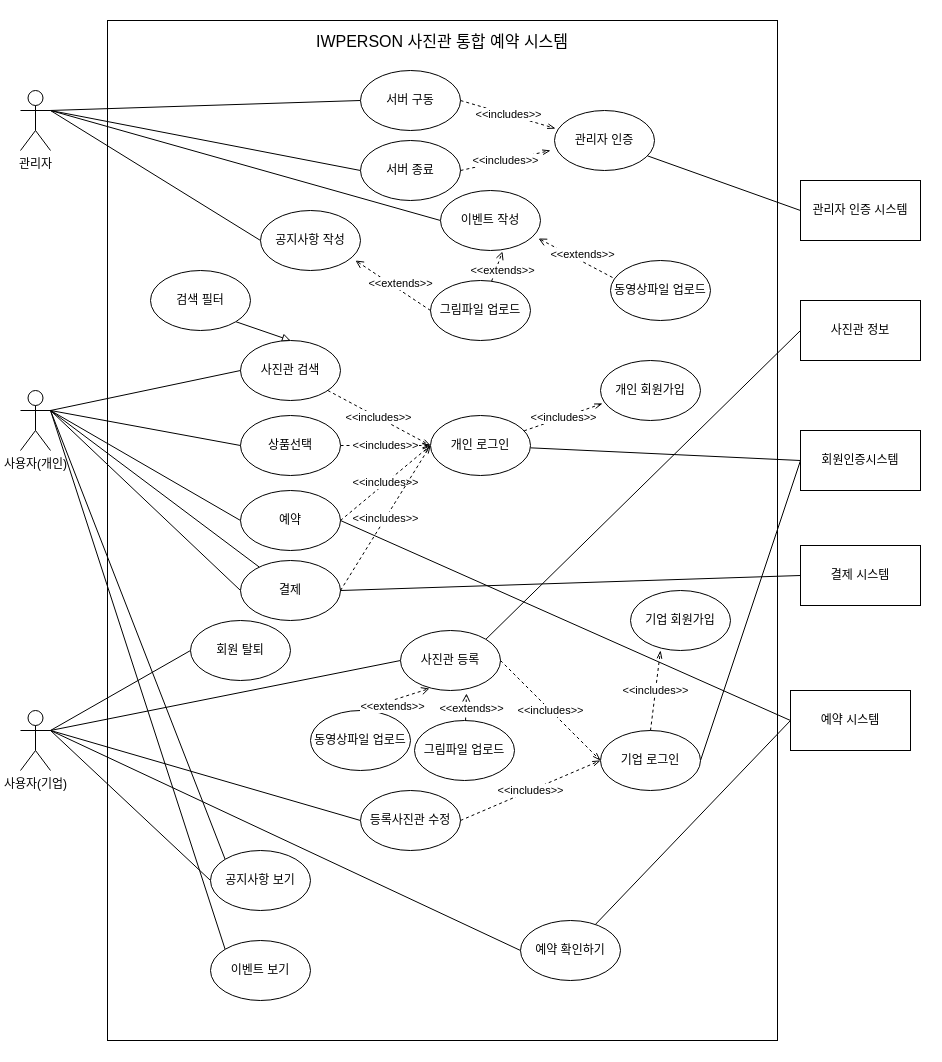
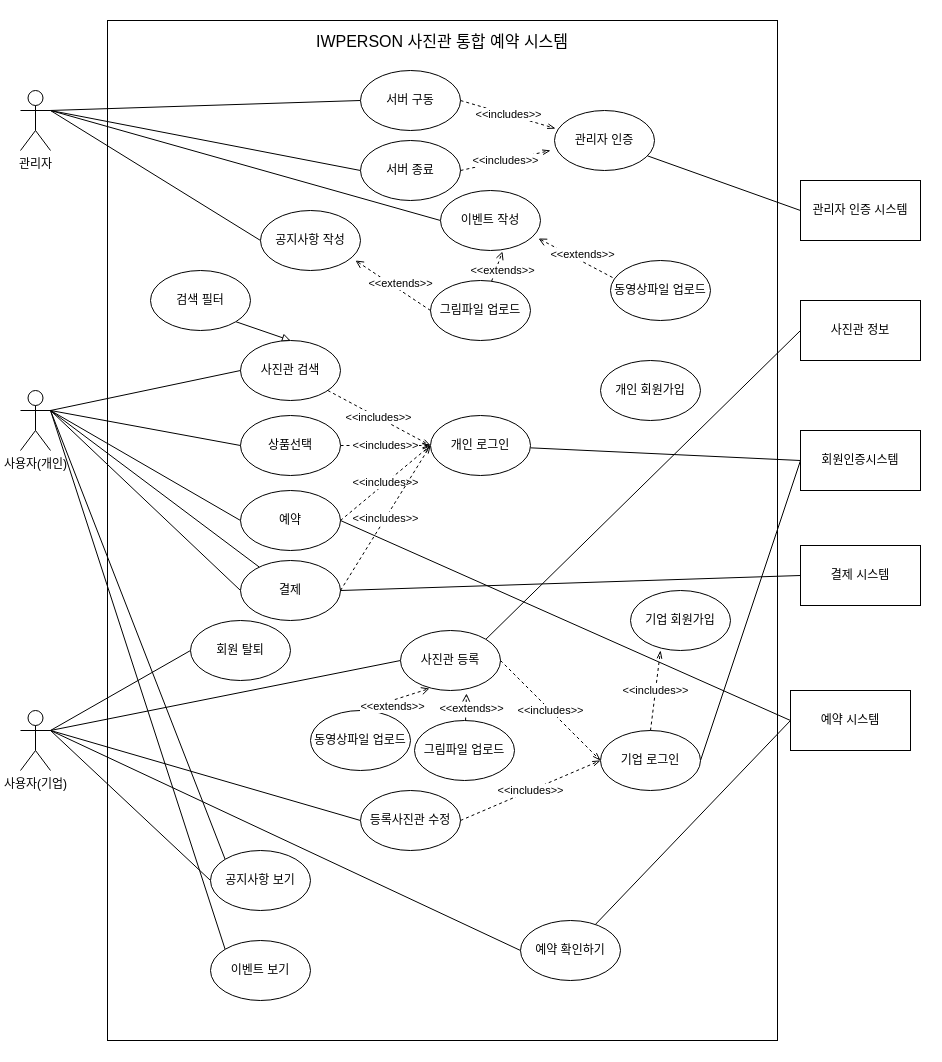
  <mxCell id="0" />
  <mxCell id="1" parent="0" />
  <mxCell id="2" value="&lt;span style=&quot;font-size: 16px&quot;&gt;IWPERSON 사진관 통합 예약 시스템&lt;br&gt;&lt;/span&gt;&lt;br&gt;&lt;br&gt;&lt;br&gt;&lt;br&gt;&lt;br&gt;&lt;br&gt;&lt;br&gt;&lt;br&gt;&lt;br&gt;&lt;br&gt;&lt;br&gt;&lt;br&gt;&lt;br&gt;&lt;br&gt;&lt;br&gt;&lt;br&gt;&lt;br&gt;&lt;br&gt;&lt;br&gt;&lt;br&gt;&lt;br&gt;&lt;br&gt;&lt;br&gt;&lt;br&gt;&lt;br&gt;&lt;br&gt;&lt;br&gt;&lt;br&gt;&lt;br&gt;&lt;br&gt;&lt;br&gt;&lt;br&gt;&lt;br&gt;&lt;br&gt;&lt;br&gt;&lt;br&gt;&lt;br&gt;&lt;br&gt;&lt;br&gt;&lt;br&gt;&lt;br&gt;&lt;br&gt;&lt;br&gt;&lt;br&gt;&lt;br&gt;&lt;br&gt;&lt;br&gt;&lt;br&gt;&lt;br&gt;&lt;br&gt;&lt;br&gt;&lt;br&gt;&lt;br&gt;&lt;br&gt;&lt;br&gt;&lt;br&gt;&lt;br&gt;&lt;br&gt;&lt;br&gt;&lt;br&gt;&lt;br&gt;&lt;br&gt;&lt;br&gt;&lt;br&gt;&lt;br&gt;&lt;br&gt;&lt;br&gt;&lt;br&gt;" style="rounded=0;whiteSpace=wrap;html=1;" vertex="1" parent="1"><mxGeometry x="107" y="20" width="670" height="1020" as="geometry" /></mxCell>
  <mxCell id="3" style="edgeStyle=none;rounded=0;orthogonalLoop=1;jettySize=auto;html=1;exitX=1;exitY=0.333;exitDx=0;exitDy=0;exitPerimeter=0;entryX=0;entryY=0.5;entryDx=0;entryDy=0;startArrow=none;startFill=0;endArrow=none;endFill=0;" edge="1" parent="1" source="5" target="34"><mxGeometry relative="1" as="geometry" /></mxCell>
  <mxCell id="4" style="edgeStyle=none;rounded=0;orthogonalLoop=1;jettySize=auto;html=1;exitX=1;exitY=0.333;exitDx=0;exitDy=0;exitPerimeter=0;entryX=0;entryY=0.5;entryDx=0;entryDy=0;startArrow=none;startFill=0;endArrow=none;endFill=0;" edge="1" parent="1" source="5" target="57"><mxGeometry relative="1" as="geometry" /></mxCell>
  <mxCell id="5" value="관리자" style="shape=umlActor;verticalLabelPosition=bottom;verticalAlign=top;html=1;outlineConnect=0;" vertex="1" parent="1"><mxGeometry x="20" y="90" width="30" height="60" as="geometry" /></mxCell>
  <mxCell id="6" style="rounded=0;orthogonalLoop=1;jettySize=auto;html=1;exitX=1;exitY=0.333;exitDx=0;exitDy=0;exitPerimeter=0;entryX=0;entryY=0.5;entryDx=0;entryDy=0;endArrow=none;endFill=0;" edge="1" parent="1" source="11" target="21"><mxGeometry relative="1" as="geometry"><mxPoint x="160" y="730" as="targetPoint" /></mxGeometry></mxCell>
  <mxCell id="7" style="edgeStyle=none;rounded=0;orthogonalLoop=1;jettySize=auto;html=1;exitX=1;exitY=0.333;exitDx=0;exitDy=0;exitPerimeter=0;entryX=0;entryY=0.5;entryDx=0;entryDy=0;startArrow=none;startFill=0;endArrow=none;endFill=0;" edge="1" parent="1" source="11" target="53"><mxGeometry relative="1" as="geometry" /></mxCell>
  <mxCell id="8" style="edgeStyle=none;rounded=0;orthogonalLoop=1;jettySize=auto;html=1;exitX=1;exitY=0.333;exitDx=0;exitDy=0;exitPerimeter=0;entryX=0;entryY=0.5;entryDx=0;entryDy=0;startArrow=none;startFill=0;endArrow=none;endFill=0;" edge="1" parent="1" source="11" target="68"><mxGeometry relative="1" as="geometry" /></mxCell>
  <mxCell id="9" style="edgeStyle=none;rounded=0;orthogonalLoop=1;jettySize=auto;html=1;exitX=1;exitY=0.333;exitDx=0;exitDy=0;exitPerimeter=0;entryX=0;entryY=0.5;entryDx=0;entryDy=0;startArrow=none;startFill=0;endArrow=none;endFill=0;" edge="1" parent="1" source="11" target="71"><mxGeometry relative="1" as="geometry" /></mxCell>
  <mxCell id="10" style="edgeStyle=none;rounded=0;orthogonalLoop=1;jettySize=auto;html=1;exitX=1;exitY=0.333;exitDx=0;exitDy=0;exitPerimeter=0;entryX=0;entryY=0.5;entryDx=0;entryDy=0;startArrow=none;startFill=0;endArrow=none;endFill=0;" edge="1" parent="1" source="11" target="73"><mxGeometry relative="1" as="geometry" /></mxCell>
  <mxCell id="11" value="사용자(기업)" style="shape=umlActor;verticalLabelPosition=bottom;verticalAlign=top;html=1;outlineConnect=0;" vertex="1" parent="1"><mxGeometry x="20" y="710" width="30" height="60" as="geometry" /></mxCell>
  <mxCell id="12" style="edgeStyle=none;rounded=0;orthogonalLoop=1;jettySize=auto;html=1;exitX=1;exitY=1;exitDx=0;exitDy=0;entryX=0.5;entryY=0;entryDx=0;entryDy=0;startArrow=none;startFill=0;endArrow=block;endFill=0;" edge="1" parent="1" source="13" target="28"><mxGeometry relative="1" as="geometry" /></mxCell>
  <mxCell id="13" value="검색 필터" style="ellipse;whiteSpace=wrap;html=1;" vertex="1" parent="1"><mxGeometry x="150" y="270" width="100" height="60" as="geometry" /></mxCell>
  <mxCell id="14" style="edgeStyle=none;rounded=0;orthogonalLoop=1;jettySize=auto;html=1;exitX=1;exitY=0.333;exitDx=0;exitDy=0;exitPerimeter=0;entryX=0;entryY=0.5;entryDx=0;entryDy=0;startArrow=none;startFill=0;endArrow=none;endFill=0;" edge="1" parent="1" source="19" target="31"><mxGeometry relative="1" as="geometry" /></mxCell>
  <mxCell id="15" style="edgeStyle=none;rounded=0;orthogonalLoop=1;jettySize=auto;html=1;entryX=0;entryY=0.5;entryDx=0;entryDy=0;startArrow=none;startFill=0;endArrow=none;endFill=0;" edge="1" parent="1" target="33"><mxGeometry relative="1" as="geometry"><mxPoint x="50" y="410" as="sourcePoint" /></mxGeometry></mxCell>
  <mxCell id="16" style="edgeStyle=none;rounded=0;orthogonalLoop=1;jettySize=auto;html=1;exitX=1;exitY=0.333;exitDx=0;exitDy=0;exitPerimeter=0;entryX=0;entryY=0;entryDx=0;entryDy=0;startArrow=none;startFill=0;endArrow=none;endFill=0;" edge="1" parent="1" source="19" target="71"><mxGeometry relative="1" as="geometry" /></mxCell>
  <mxCell id="17" style="edgeStyle=none;rounded=0;orthogonalLoop=1;jettySize=auto;html=1;exitX=1;exitY=0.333;exitDx=0;exitDy=0;exitPerimeter=0;entryX=0;entryY=0;entryDx=0;entryDy=0;startArrow=none;startFill=0;endArrow=none;endFill=0;" edge="1" parent="1" source="19" target="72"><mxGeometry relative="1" as="geometry" /></mxCell>
  <mxCell id="18" style="edgeStyle=none;rounded=0;orthogonalLoop=1;jettySize=auto;html=1;exitX=1;exitY=0.333;exitDx=0;exitDy=0;exitPerimeter=0;startArrow=none;startFill=0;endArrow=none;endFill=0;" edge="1" parent="1" source="19" target="33"><mxGeometry relative="1" as="geometry" /></mxCell>
  <mxCell id="19" value="사용자(개인)" style="shape=umlActor;verticalLabelPosition=bottom;verticalAlign=top;html=1;outlineConnect=0;" vertex="1" parent="1"><mxGeometry x="20" y="390" width="30" height="60" as="geometry" /></mxCell>
  <mxCell id="20" style="edgeStyle=none;rounded=0;orthogonalLoop=1;jettySize=auto;html=1;exitX=1;exitY=0;exitDx=0;exitDy=0;entryX=0;entryY=0.5;entryDx=0;entryDy=0;startArrow=none;startFill=0;endArrow=none;endFill=0;" edge="1" parent="1" source="21" target="22"><mxGeometry relative="1" as="geometry" /></mxCell>
  <mxCell id="21" value="사진관 등록" style="ellipse;whiteSpace=wrap;html=1;" vertex="1" parent="1"><mxGeometry x="400" y="630" width="100" height="60" as="geometry" /></mxCell>
  <mxCell id="22" value="사진관 정보" style="rounded=0;whiteSpace=wrap;html=1;" vertex="1" parent="1"><mxGeometry x="800" y="300" width="120" height="60" as="geometry" /></mxCell>
  <mxCell id="23" value="회원인증시스템" style="rounded=0;whiteSpace=wrap;html=1;" vertex="1" parent="1"><mxGeometry x="800" y="430" width="120" height="60" as="geometry" /></mxCell>
  <mxCell id="24" value="&amp;lt;&amp;lt;includes&amp;gt;&amp;gt;" style="edgeStyle=none;rounded=0;orthogonalLoop=1;jettySize=auto;html=1;exitX=1;exitY=0.5;exitDx=0;exitDy=0;entryX=0;entryY=0.5;entryDx=0;entryDy=0;startArrow=none;startFill=0;endArrow=openThin;endFill=0;dashed=1;" edge="1" parent="1" source="25" target="45"><mxGeometry relative="1" as="geometry" /></mxCell>
  <mxCell id="25" value="상품선택" style="ellipse;whiteSpace=wrap;html=1;" vertex="1" parent="1"><mxGeometry x="240" y="415" width="100" height="60" as="geometry" /></mxCell>
  <mxCell id="26" style="edgeStyle=none;rounded=0;orthogonalLoop=1;jettySize=auto;html=1;exitX=1;exitY=0.333;exitDx=0;exitDy=0;entryX=0;entryY=0.5;entryDx=0;entryDy=0;startArrow=none;startFill=0;endArrow=none;endFill=0;exitPerimeter=0;" edge="1" parent="1" source="19" target="25"><mxGeometry relative="1" as="geometry" /></mxCell>
  <mxCell id="27" value="&amp;lt;&amp;lt;includes&amp;gt;&amp;gt;" style="edgeStyle=none;rounded=0;orthogonalLoop=1;jettySize=auto;html=1;entryX=0;entryY=0.5;entryDx=0;entryDy=0;startArrow=none;startFill=0;endArrow=openThin;endFill=0;dashed=1;" edge="1" parent="1" source="28" target="45"><mxGeometry relative="1" as="geometry" /></mxCell>
  <mxCell id="28" value="사진관 검색" style="ellipse;whiteSpace=wrap;html=1;" vertex="1" parent="1"><mxGeometry x="240" y="340" width="100" height="60" as="geometry" /></mxCell>
  <mxCell id="29" style="edgeStyle=none;rounded=0;orthogonalLoop=1;jettySize=auto;html=1;entryX=0;entryY=0.5;entryDx=0;entryDy=0;startArrow=none;startFill=0;endArrow=none;endFill=0;" edge="1" parent="1" target="28"><mxGeometry relative="1" as="geometry"><mxPoint x="50" y="410" as="sourcePoint" /></mxGeometry></mxCell>
  <mxCell id="30" style="edgeStyle=none;rounded=0;orthogonalLoop=1;jettySize=auto;html=1;exitX=1;exitY=0.5;exitDx=0;exitDy=0;entryX=0;entryY=0.5;entryDx=0;entryDy=0;startArrow=none;startFill=0;endArrow=none;endFill=0;" edge="1" parent="1" source="31" target="70"><mxGeometry relative="1" as="geometry" /></mxCell>
  <mxCell id="31" value="예약" style="ellipse;whiteSpace=wrap;html=1;" vertex="1" parent="1"><mxGeometry x="240" y="490" width="100" height="60" as="geometry" /></mxCell>
  <mxCell id="32" style="edgeStyle=none;rounded=0;orthogonalLoop=1;jettySize=auto;html=1;exitX=1;exitY=0.5;exitDx=0;exitDy=0;entryX=0;entryY=0.5;entryDx=0;entryDy=0;startArrow=none;startFill=0;endArrow=none;endFill=0;" edge="1" parent="1" source="33" target="69"><mxGeometry relative="1" as="geometry" /></mxCell>
  <mxCell id="33" value="결제" style="ellipse;whiteSpace=wrap;html=1;" vertex="1" parent="1"><mxGeometry x="240" y="560" width="100" height="60" as="geometry" /></mxCell>
  <mxCell id="34" value="서버 구동" style="ellipse;whiteSpace=wrap;html=1;" vertex="1" parent="1"><mxGeometry x="360" y="70" width="100" height="60" as="geometry" /></mxCell>
  <mxCell id="35" style="edgeStyle=none;rounded=0;orthogonalLoop=1;jettySize=auto;html=1;exitX=0;exitY=0.5;exitDx=0;exitDy=0;startArrow=none;startFill=0;endArrow=none;endFill=0;" edge="1" parent="1" source="36"><mxGeometry relative="1" as="geometry"><mxPoint x="50" y="110" as="targetPoint" /></mxGeometry></mxCell>
  <mxCell id="36" value="서버 종료" style="ellipse;whiteSpace=wrap;html=1;" vertex="1" parent="1"><mxGeometry x="360" y="140" width="100" height="60" as="geometry" /></mxCell>
  <mxCell id="37" style="edgeStyle=none;rounded=0;orthogonalLoop=1;jettySize=auto;html=1;exitX=0;exitY=0.5;exitDx=0;exitDy=0;startArrow=none;startFill=0;endArrow=none;endFill=0;" edge="1" parent="1" source="38"><mxGeometry relative="1" as="geometry"><mxPoint x="50" y="110" as="targetPoint" /></mxGeometry></mxCell>
  <mxCell id="38" value="공지사항 작성" style="ellipse;whiteSpace=wrap;html=1;" vertex="1" parent="1"><mxGeometry x="260" y="210" width="100" height="60" as="geometry" /></mxCell>
  <mxCell id="39" value="&amp;lt;&amp;lt;extends&amp;gt;&amp;gt;" style="edgeStyle=none;rounded=0;orthogonalLoop=1;jettySize=auto;html=1;entryX=0.66;entryY=1.05;entryDx=0;entryDy=0;endArrow=open;endFill=0;startArrow=none;startFill=0;dashed=1;entryPerimeter=0;" edge="1" parent="1" source="40" target="21"><mxGeometry x="-0.113" y="-6" relative="1" as="geometry"><mxPoint as="offset" /></mxGeometry></mxCell>
  <mxCell id="40" value="그림파일 업로드" style="ellipse;whiteSpace=wrap;html=1;" vertex="1" parent="1"><mxGeometry x="414" y="720" width="100" height="60" as="geometry" /></mxCell>
  <mxCell id="41" value="동영상파일 업로드" style="ellipse;whiteSpace=wrap;html=1;" vertex="1" parent="1"><mxGeometry x="310" y="710" width="100" height="60" as="geometry" /></mxCell>
  <mxCell id="42" value="&amp;lt;&amp;lt;extends&amp;gt;&amp;gt;" style="edgeStyle=none;rounded=0;orthogonalLoop=1;jettySize=auto;html=1;entryX=0.29;entryY=0.967;entryDx=0;entryDy=0;endArrow=open;endFill=0;startArrow=none;startFill=0;dashed=1;exitX=0.5;exitY=0;exitDx=0;exitDy=0;entryPerimeter=0;" edge="1" parent="1" source="41" target="21"><mxGeometry x="-0.113" y="-6" relative="1" as="geometry"><mxPoint x="521.36" y="716.949" as="sourcePoint" /><mxPoint x="430" y="730" as="targetPoint" /><mxPoint as="offset" /></mxGeometry></mxCell>
- <mxCell id="43" value="&amp;lt;&amp;lt;includes&amp;gt;&amp;gt;" style="edgeStyle=none;rounded=0;orthogonalLoop=1;jettySize=auto;html=1;entryX=0.02;entryY=0.717;entryDx=0;entryDy=0;dashed=1;startArrow=none;startFill=0;endArrow=openThin;endFill=0;entryPerimeter=0;" edge="1" parent="1" source="45" target="48"><mxGeometry relative="1" as="geometry" /></mxCell>
  <mxCell id="44" style="edgeStyle=none;rounded=0;orthogonalLoop=1;jettySize=auto;html=1;entryX=0;entryY=0.5;entryDx=0;entryDy=0;startArrow=none;startFill=0;endArrow=none;endFill=0;" edge="1" parent="1" source="45" target="23"><mxGeometry relative="1" as="geometry" /></mxCell>
  <mxCell id="45" value="개인 로그인" style="ellipse;whiteSpace=wrap;html=1;" vertex="1" parent="1"><mxGeometry x="430" y="415" width="100" height="60" as="geometry" /></mxCell>
  <mxCell id="46" value="&amp;lt;&amp;lt;includes&amp;gt;&amp;gt;" style="edgeStyle=none;rounded=0;orthogonalLoop=1;jettySize=auto;html=1;exitX=1;exitY=0.5;exitDx=0;exitDy=0;entryX=0;entryY=0.5;entryDx=0;entryDy=0;startArrow=none;startFill=0;endArrow=openThin;endFill=0;dashed=1;" edge="1" parent="1" source="31" target="45"><mxGeometry relative="1" as="geometry"><mxPoint x="310" y="480" as="sourcePoint" /><mxPoint x="440" y="455" as="targetPoint" /></mxGeometry></mxCell>
  <mxCell id="47" value="&amp;lt;&amp;lt;includes&amp;gt;&amp;gt;" style="edgeStyle=none;rounded=0;orthogonalLoop=1;jettySize=auto;html=1;exitX=1;exitY=0.5;exitDx=0;exitDy=0;entryX=0;entryY=0.5;entryDx=0;entryDy=0;startArrow=none;startFill=0;endArrow=openThin;endFill=0;dashed=1;" edge="1" parent="1" source="33" target="45"><mxGeometry relative="1" as="geometry"><mxPoint x="310" y="555" as="sourcePoint" /><mxPoint x="440" y="455" as="targetPoint" /></mxGeometry></mxCell>
  <mxCell id="48" value="개인 회원가입" style="ellipse;whiteSpace=wrap;html=1;" vertex="1" parent="1"><mxGeometry x="600" y="360" width="100" height="60" as="geometry" /></mxCell>
  <mxCell id="49" style="edgeStyle=none;rounded=0;orthogonalLoop=1;jettySize=auto;html=1;exitX=1;exitY=0.5;exitDx=0;exitDy=0;startArrow=none;startFill=0;endArrow=none;endFill=0;entryX=0;entryY=0.5;entryDx=0;entryDy=0;" edge="1" parent="1" source="50" target="23"><mxGeometry relative="1" as="geometry"><mxPoint x="800" y="650" as="targetPoint" /></mxGeometry></mxCell>
  <mxCell id="50" value="기업 로그인" style="ellipse;whiteSpace=wrap;html=1;" vertex="1" parent="1"><mxGeometry x="600" y="730" width="100" height="60" as="geometry" /></mxCell>
  <mxCell id="51" value="&amp;lt;&amp;lt;includes&amp;gt;&amp;gt;" style="edgeStyle=none;rounded=0;orthogonalLoop=1;jettySize=auto;html=1;exitX=1;exitY=0.5;exitDx=0;exitDy=0;entryX=0;entryY=0.5;entryDx=0;entryDy=0;startArrow=none;startFill=0;endArrow=openThin;endFill=0;dashed=1;" edge="1" parent="1" source="21" target="50"><mxGeometry relative="1" as="geometry"><mxPoint x="310" y="630" as="sourcePoint" /><mxPoint x="440" y="455" as="targetPoint" /></mxGeometry></mxCell>
  <mxCell id="52" value="관리자 인증 시스템" style="rounded=0;whiteSpace=wrap;html=1;" vertex="1" parent="1"><mxGeometry x="800" y="180" width="120" height="60" as="geometry" /></mxCell>
  <mxCell id="53" value="등록사진관 수정" style="ellipse;whiteSpace=wrap;html=1;" vertex="1" parent="1"><mxGeometry x="360" y="790" width="100" height="60" as="geometry" /></mxCell>
  <mxCell id="54" value="&amp;lt;&amp;lt;includes&amp;gt;&amp;gt;" style="edgeStyle=none;rounded=0;orthogonalLoop=1;jettySize=auto;html=1;exitX=1;exitY=0.5;exitDx=0;exitDy=0;entryX=0;entryY=0.5;entryDx=0;entryDy=0;startArrow=none;startFill=0;endArrow=openThin;endFill=0;dashed=1;" edge="1" parent="1" source="53" target="50"><mxGeometry relative="1" as="geometry"><mxPoint x="460" y="760" as="sourcePoint" /><mxPoint x="564" y="740" as="targetPoint" /></mxGeometry></mxCell>
  <mxCell id="55" value="기업 회원가입" style="ellipse;whiteSpace=wrap;html=1;" vertex="1" parent="1"><mxGeometry x="630" y="590" width="100" height="60" as="geometry" /></mxCell>
  <mxCell id="56" value="&amp;lt;&amp;lt;includes&amp;gt;&amp;gt;" style="edgeStyle=none;rounded=0;orthogonalLoop=1;jettySize=auto;html=1;entryX=0.3;entryY=1;entryDx=0;entryDy=0;dashed=1;startArrow=none;startFill=0;endArrow=openThin;endFill=0;exitX=0.5;exitY=0;exitDx=0;exitDy=0;entryPerimeter=0;" edge="1" parent="1" source="50" target="55"><mxGeometry relative="1" as="geometry"><mxPoint x="513.585" y="428.547" as="sourcePoint" /><mxPoint x="564.645" y="371.213" as="targetPoint" /></mxGeometry></mxCell>
  <mxCell id="57" value="이벤트 작성" style="ellipse;whiteSpace=wrap;html=1;" vertex="1" parent="1"><mxGeometry x="440" y="190" width="100" height="60" as="geometry" /></mxCell>
  <mxCell id="58" value="&amp;lt;&amp;lt;extends&amp;gt;&amp;gt;" style="edgeStyle=none;rounded=0;orthogonalLoop=1;jettySize=auto;html=1;entryX=0.62;entryY=1.017;entryDx=0;entryDy=0;endArrow=open;endFill=0;startArrow=none;startFill=0;dashed=1;entryPerimeter=0;" edge="1" parent="1" source="59" target="57"><mxGeometry x="-0.113" y="-6" relative="1" as="geometry"><mxPoint x="549.355" y="100.003" as="targetPoint" /><mxPoint as="offset" /></mxGeometry></mxCell>
  <mxCell id="59" value="그림파일 업로드" style="ellipse;whiteSpace=wrap;html=1;" vertex="1" parent="1"><mxGeometry x="430" y="280" width="100" height="60" as="geometry" /></mxCell>
  <mxCell id="60" value="동영상파일 업로드" style="ellipse;whiteSpace=wrap;html=1;" vertex="1" parent="1"><mxGeometry x="610" y="260" width="100" height="60" as="geometry" /></mxCell>
  <mxCell id="61" value="&amp;lt;&amp;lt;extends&amp;gt;&amp;gt;" style="edgeStyle=none;rounded=0;orthogonalLoop=1;jettySize=auto;html=1;endArrow=open;endFill=0;startArrow=none;startFill=0;dashed=1;exitX=0.02;exitY=0.283;exitDx=0;exitDy=0;exitPerimeter=0;entryX=0.98;entryY=0.8;entryDx=0;entryDy=0;entryPerimeter=0;" edge="1" parent="1" source="60" target="57"><mxGeometry x="-0.113" y="-6" relative="1" as="geometry"><mxPoint x="635.36" y="45.739" as="sourcePoint" /><mxPoint x="430" y="220" as="targetPoint" /><mxPoint as="offset" /></mxGeometry></mxCell>
  <mxCell id="62" value="&amp;lt;&amp;lt;extends&amp;gt;&amp;gt;" style="edgeStyle=none;rounded=0;orthogonalLoop=1;jettySize=auto;html=1;endArrow=open;endFill=0;startArrow=none;startFill=0;dashed=1;exitX=0;exitY=0.5;exitDx=0;exitDy=0;entryX=0.95;entryY=0.833;entryDx=0;entryDy=0;entryPerimeter=0;" edge="1" parent="1" source="59" target="38"><mxGeometry x="-0.113" y="-6" relative="1" as="geometry"><mxPoint x="505" y="146.2" as="sourcePoint" /><mxPoint x="440" y="230" as="targetPoint" /><mxPoint as="offset" /></mxGeometry></mxCell>
  <mxCell id="63" style="edgeStyle=none;rounded=0;orthogonalLoop=1;jettySize=auto;html=1;entryX=0;entryY=0.5;entryDx=0;entryDy=0;startArrow=none;startFill=0;endArrow=none;endFill=0;" edge="1" parent="1" source="64" target="52"><mxGeometry relative="1" as="geometry" /></mxCell>
  <mxCell id="64" value="관리자 인증" style="ellipse;whiteSpace=wrap;html=1;" vertex="1" parent="1"><mxGeometry x="554" y="110" width="100" height="60" as="geometry" /></mxCell>
  <mxCell id="65" value="&amp;lt;&amp;lt;includes&amp;gt;&amp;gt;" style="edgeStyle=none;rounded=0;orthogonalLoop=1;jettySize=auto;html=1;entryX=0.01;entryY=0.3;entryDx=0;entryDy=0;startArrow=none;startFill=0;endArrow=openThin;endFill=0;dashed=1;exitX=1;exitY=0.5;exitDx=0;exitDy=0;entryPerimeter=0;" edge="1" parent="1" source="34" target="64"><mxGeometry relative="1" as="geometry"><mxPoint x="610.004" y="179.998" as="sourcePoint" /><mxPoint x="743.85" y="213.46" as="targetPoint" /></mxGeometry></mxCell>
  <mxCell id="66" value="&amp;lt;&amp;lt;includes&amp;gt;&amp;gt;" style="edgeStyle=none;rounded=0;orthogonalLoop=1;jettySize=auto;html=1;startArrow=none;startFill=0;endArrow=openThin;endFill=0;dashed=1;exitX=1;exitY=0.5;exitDx=0;exitDy=0;" edge="1" parent="1" source="36"><mxGeometry relative="1" as="geometry"><mxPoint x="470" y="110" as="sourcePoint" /><mxPoint x="550" y="150" as="targetPoint" /></mxGeometry></mxCell>
  <mxCell id="67" style="edgeStyle=none;rounded=0;orthogonalLoop=1;jettySize=auto;html=1;entryX=0;entryY=0.5;entryDx=0;entryDy=0;startArrow=none;startFill=0;endArrow=none;endFill=0;" edge="1" parent="1" source="68" target="70"><mxGeometry relative="1" as="geometry" /></mxCell>
  <mxCell id="68" value="예약 확인하기" style="ellipse;whiteSpace=wrap;html=1;" vertex="1" parent="1"><mxGeometry x="520" y="920" width="100" height="60" as="geometry" /></mxCell>
  <mxCell id="69" value="결제 시스템" style="rounded=0;whiteSpace=wrap;html=1;" vertex="1" parent="1"><mxGeometry x="800" y="545" width="120" height="60" as="geometry" /></mxCell>
  <mxCell id="70" value="예약 시스템" style="rounded=0;whiteSpace=wrap;html=1;" vertex="1" parent="1"><mxGeometry x="790" y="690" width="120" height="60" as="geometry" /></mxCell>
  <mxCell id="71" value="공지사항 보기" style="ellipse;whiteSpace=wrap;html=1;" vertex="1" parent="1"><mxGeometry x="210" y="850" width="100" height="60" as="geometry" /></mxCell>
  <mxCell id="72" value="이벤트 보기" style="ellipse;whiteSpace=wrap;html=1;" vertex="1" parent="1"><mxGeometry x="210" y="940" width="100" height="60" as="geometry" /></mxCell>
  <mxCell id="73" value="회원 탈퇴" style="ellipse;whiteSpace=wrap;html=1;" vertex="1" parent="1"><mxGeometry x="190" y="620" width="100" height="60" as="geometry" /></mxCell>
